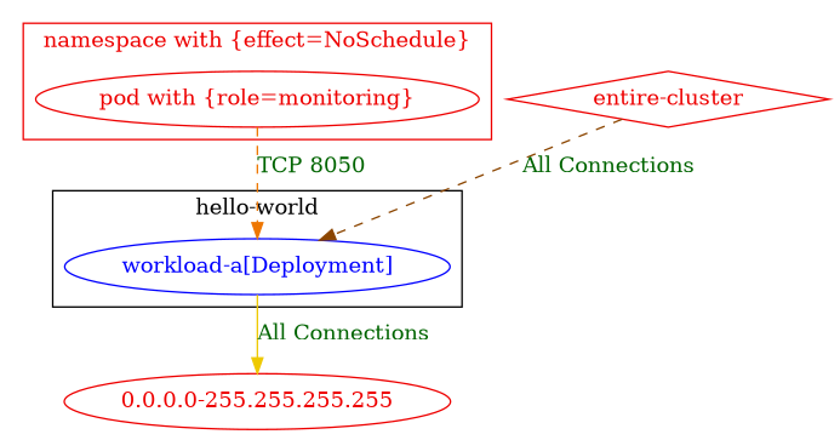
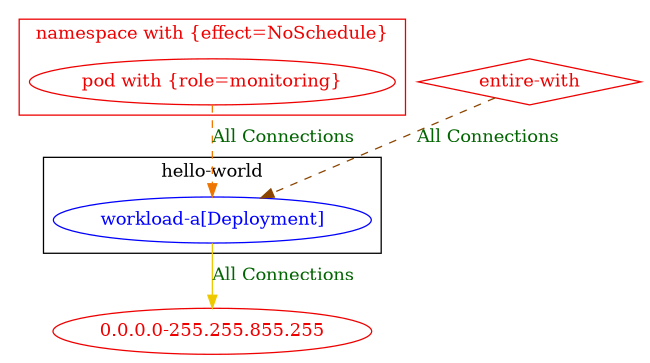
  digraph {
    node [color=red2 fontcolor=red2]
    edge [fontcolor=darkgreen style=dashed]
    n1 [label="pod with {role=monitoring}"]
    n2 [color=blue fontcolor=blue label="workload-a[Deployment]"]
-   n3 [label="0.0.0.0-255.255.255.255"]
-   n4 [label="entire-cluster" shape=diamond]
+   n3 [label="0.0.0.0-255.255.855.255"]
+   n4 [label="entire-with" shape=diamond]
    subgraph cluster_1 {
      color=red2
      fontcolor=red2
      label="namespace with {effect=NoSchedule}"
      n1
    }
    subgraph cluster_2 {
      color=black
      fontcolor=black
      label="hello-world"
      n2
    }
-   n1 -> n2 [color=darkorange2 label="TCP 8050" weight=1]
+   n1 -> n2 [color=darkorange2 label="All Connections" weight=1]
    n2 -> n3 [color=gold2 label="All Connections" style=""]
    n4 -> n2 [color=darkorange4 label="All Connections" weight=0.5]
  }
